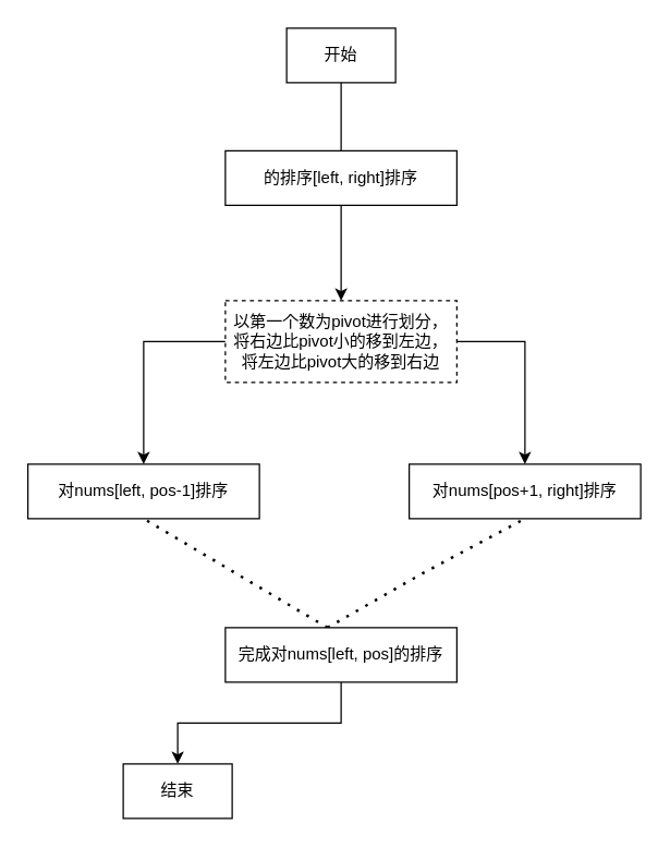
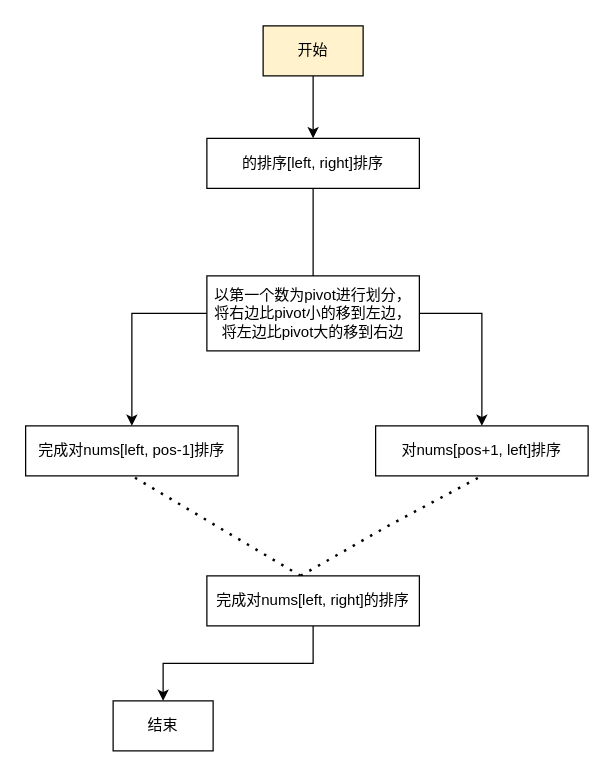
  <mxCell id="0" />
  <mxCell id="1" parent="0" />
- <mxCell id="2" value="对nums[left, pos-1]排序" style="rounded=0;whiteSpace=wrap;html=1;" vertex="1" parent="1"><mxGeometry x="20" y="340" width="170" height="40" as="geometry" /></mxCell>
+ <mxCell id="2" value="完成对nums[left, pos-1]排序" style="rounded=0;whiteSpace=wrap;html=1;" vertex="1" parent="1"><mxGeometry x="20" y="340" width="170" height="40" as="geometry" /></mxCell>
  <mxCell id="3" value="结束" style="rounded=0;whiteSpace=wrap;html=1;" vertex="1" parent="1"><mxGeometry x="90" y="560" width="80" height="40" as="geometry" /></mxCell>
  <mxCell id="4" style="edgeStyle=orthogonalEdgeStyle;rounded=0;orthogonalLoop=1;jettySize=auto;html=1;entryX=0.5;entryY=0;entryDx=0;entryDy=0;" edge="1" parent="1" source="6" target="2"><mxGeometry relative="1" as="geometry"><mxPoint x="-10" y="330" as="targetPoint" /><Array as="points"><mxPoint x="105" y="250" /></Array></mxGeometry></mxCell>
  <mxCell id="5" style="edgeStyle=orthogonalEdgeStyle;rounded=0;orthogonalLoop=1;jettySize=auto;html=1;exitX=1;exitY=0.5;exitDx=0;exitDy=0;entryX=0.5;entryY=0;entryDx=0;entryDy=0;" edge="1" parent="1" source="6" target="7"><mxGeometry relative="1" as="geometry" /></mxCell>
- <mxCell id="6" value="以第一个数为pivot进行划分，将右边比pivot小的移到左边，将左边比pivot大的移到右边" style="rounded=0;whiteSpace=wrap;html=1;dashed=1;" vertex="1" parent="1"><mxGeometry x="165" y="220" width="170" height="60" as="geometry" /></mxCell>
- <mxCell id="7" value="对nums[pos+1, right]排序" style="rounded=0;whiteSpace=wrap;html=1;" vertex="1" parent="1"><mxGeometry x="300" y="340" width="170" height="40" as="geometry" /></mxCell>
+ <mxCell id="6" value="以第一个数为pivot进行划分，将右边比pivot小的移到左边，将左边比pivot大的移到右边" style="rounded=0;whiteSpace=wrap;html=1;" vertex="1" parent="1"><mxGeometry x="165" y="220" width="170" height="60" as="geometry" /></mxCell>
+ <mxCell id="7" value="对nums[pos+1, left]排序" style="rounded=0;whiteSpace=wrap;html=1;" vertex="1" parent="1"><mxGeometry x="300" y="340" width="170" height="40" as="geometry" /></mxCell>
  <mxCell id="8" value="" style="endArrow=none;dashed=1;html=1;dashPattern=1 3;strokeWidth=2;rounded=0;entryX=0.5;entryY=1;entryDx=0;entryDy=0;" edge="1" parent="1" target="2"><mxGeometry width="50" height="50" relative="1" as="geometry"><mxPoint x="240" y="460" as="sourcePoint" /><mxPoint x="120" y="410" as="targetPoint" /></mxGeometry></mxCell>
- <mxCell id="9" style="edgeStyle=orthogonalEdgeStyle;rounded=0;orthogonalLoop=1;jettySize=auto;html=1;exitX=0.5;exitY=1;exitDx=0;exitDy=0;entryX=0.5;entryY=0;entryDx=0;entryDy=0;" edge="1" parent="1" source="10" target="6"><mxGeometry relative="1" as="geometry" /></mxCell>
+ <mxCell id="9" style="edgeStyle=orthogonalEdgeStyle;rounded=0;orthogonalLoop=1;jettySize=auto;html=1;exitX=0.5;exitY=1;exitDx=0;exitDy=0;entryX=0.5;entryY=0;entryDx=0;entryDy=0;endArrow=none;" edge="1" parent="1" source="10" target="6"><mxGeometry relative="1" as="geometry" /></mxCell>
  <mxCell id="10" value="的排序[left, right]排序" style="rounded=0;whiteSpace=wrap;html=1;" vertex="1" parent="1"><mxGeometry x="165" y="110" width="170" height="40" as="geometry" /></mxCell>
  <mxCell id="11" value="" style="endArrow=none;dashed=1;html=1;dashPattern=1 3;strokeWidth=2;rounded=0;entryX=0.5;entryY=1;entryDx=0;entryDy=0;" edge="1" parent="1" target="7"><mxGeometry width="50" height="50" relative="1" as="geometry"><mxPoint x="240" y="460" as="sourcePoint" /><mxPoint x="375" y="400" as="targetPoint" /><Array as="points"><mxPoint x="310" y="420" /></Array></mxGeometry></mxCell>
  <mxCell id="12" style="edgeStyle=orthogonalEdgeStyle;rounded=0;orthogonalLoop=1;jettySize=auto;html=1;exitX=0.5;exitY=1;exitDx=0;exitDy=0;entryX=0.5;entryY=0;entryDx=0;entryDy=0;" edge="1" parent="1" source="13" target="3"><mxGeometry relative="1" as="geometry" /></mxCell>
- <mxCell id="13" value="完成对nums[left, pos]的排序" style="rounded=0;whiteSpace=wrap;html=1;" vertex="1" parent="1"><mxGeometry x="165" y="460" width="170" height="40" as="geometry" /></mxCell>
- <mxCell id="14" style="edgeStyle=orthogonalEdgeStyle;rounded=0;orthogonalLoop=1;jettySize=auto;html=1;exitX=0.5;exitY=1;exitDx=0;exitDy=0;entryX=0.5;entryY=0;entryDx=0;entryDy=0;endArrow=none;" edge="1" parent="1" source="15" target="10"><mxGeometry relative="1" as="geometry" /></mxCell>
- <mxCell id="15" value="开始" style="rounded=0;whiteSpace=wrap;html=1;" vertex="1" parent="1"><mxGeometry x="210" y="20" width="80" height="40" as="geometry" /></mxCell>
+ <mxCell id="13" value="完成对nums[left, right]的排序" style="rounded=0;whiteSpace=wrap;html=1;" vertex="1" parent="1"><mxGeometry x="165" y="460" width="170" height="40" as="geometry" /></mxCell>
+ <mxCell id="14" style="edgeStyle=orthogonalEdgeStyle;rounded=0;orthogonalLoop=1;jettySize=auto;html=1;exitX=0.5;exitY=1;exitDx=0;exitDy=0;entryX=0.5;entryY=0;entryDx=0;entryDy=0;" edge="1" parent="1" source="15" target="10"><mxGeometry relative="1" as="geometry" /></mxCell>
+ <mxCell id="15" value="开始" style="rounded=0;whiteSpace=wrap;html=1;fillColor=#fff2cc;" vertex="1" parent="1"><mxGeometry x="210" y="20" width="80" height="40" as="geometry" /></mxCell>
